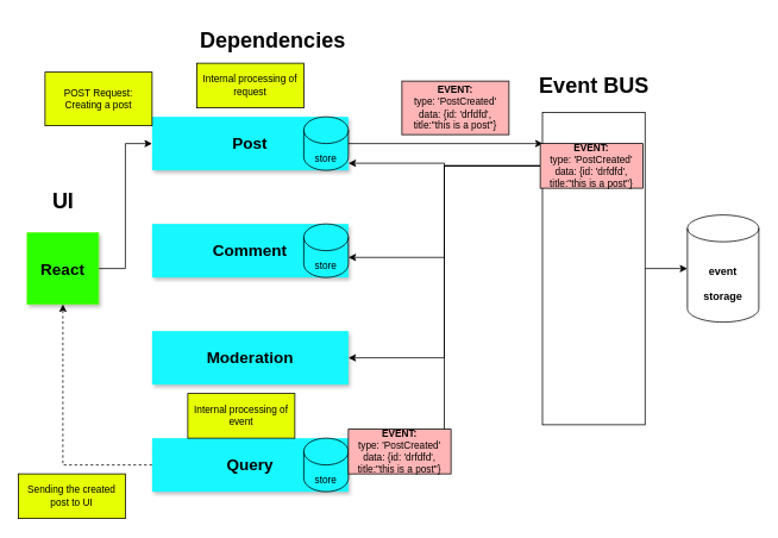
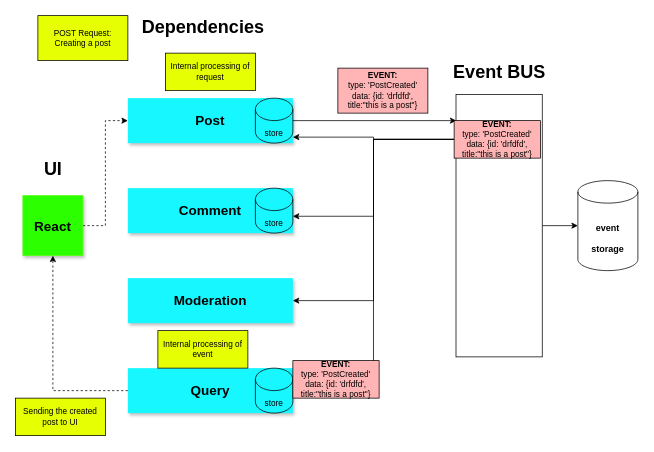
  <mxCell id="0" />
  <mxCell id="1" parent="0" />
  <mxCell id="2" style="edgeStyle=orthogonalEdgeStyle;rounded=0;orthogonalLoop=1;jettySize=auto;html=1;fontSize=12;" edge="1" parent="1" source="3" target="5"><mxGeometry relative="1" as="geometry" /></mxCell>
  <mxCell id="3" value="" style="rounded=0;whiteSpace=wrap;html=1;rotation=90;" vertex="1" parent="1"><mxGeometry x="490" y="242.5" width="350" height="115" as="geometry" /></mxCell>
  <mxCell id="4" value="&lt;b&gt;&lt;font style=&quot;font-size: 24px&quot;&gt;Event BUS&lt;/font&gt;&lt;/b&gt;" style="text;html=1;align=center;verticalAlign=middle;resizable=0;points=[];autosize=1;strokeColor=none;fillColor=none;" vertex="1" parent="1"><mxGeometry x="595" y="85" width="140" height="20" as="geometry" /></mxCell>
  <mxCell id="5" value="&lt;b&gt;&lt;font style=&quot;font-size: 12px&quot;&gt;event storage&lt;/font&gt;&lt;/b&gt;" style="shape=cylinder3;whiteSpace=wrap;html=1;boundedLbl=1;backgroundOutline=1;size=15;fontSize=24;" vertex="1" parent="1"><mxGeometry x="770" y="240" width="80" height="120" as="geometry" /></mxCell>
  <mxCell id="6" value="&lt;b&gt;&lt;font style=&quot;font-size: 18px&quot;&gt;Post&lt;/font&gt;&lt;/b&gt;" style="rounded=0;whiteSpace=wrap;html=1;fontSize=12;shadow=1;fillColor=#17F7FF;strokeColor=none;" vertex="1" parent="1"><mxGeometry x="170" y="130" width="220" height="60" as="geometry" /></mxCell>
  <mxCell id="7" value="&lt;b&gt;&lt;font style=&quot;font-size: 18px&quot;&gt;Comment&lt;/font&gt;&lt;/b&gt;" style="rounded=0;whiteSpace=wrap;html=1;fontSize=12;shadow=1;fillColor=#17F7FF;strokeColor=none;" vertex="1" parent="1"><mxGeometry x="170" y="250" width="220" height="60" as="geometry" /></mxCell>
  <mxCell id="8" value="&lt;b&gt;&lt;font style=&quot;font-size: 18px&quot;&gt;Moderation&lt;/font&gt;&lt;/b&gt;" style="rounded=0;whiteSpace=wrap;html=1;fontSize=12;shadow=1;fillColor=#17F7FF;strokeColor=none;" vertex="1" parent="1"><mxGeometry x="170" y="370" width="220" height="60" as="geometry" /></mxCell>
- <mxCell id="9" value="&lt;b&gt;&lt;font style=&quot;font-size: 24px&quot;&gt;Dependencies&lt;/font&gt;&lt;/b&gt;" style="text;html=1;align=center;verticalAlign=middle;resizable=0;points=[];autosize=1;strokeColor=none;fillColor=none;fontSize=18;" vertex="1" parent="1"><mxGeometry x="215" y="30" width="180" height="30" as="geometry" /></mxCell>
+ <mxCell id="9" value="&lt;b&gt;&lt;font style=&quot;font-size: 24px&quot;&gt;Dependencies&lt;/font&gt;&lt;/b&gt;" style="text;html=1;align=center;verticalAlign=middle;resizable=0;points=[];autosize=1;strokeColor=none;fillColor=none;fontSize=18;" vertex="1" parent="1"><mxGeometry x="180" y="20" width="180" height="30" as="geometry" /></mxCell>
  <mxCell id="10" style="edgeStyle=orthogonalEdgeStyle;rounded=0;orthogonalLoop=1;jettySize=auto;html=1;entryX=0.5;entryY=1;entryDx=0;entryDy=0;fontSize=11;dashed=1;" edge="1" parent="1" source="11" target="13"><mxGeometry relative="1" as="geometry" /></mxCell>
  <mxCell id="11" value="&lt;b&gt;&lt;font style=&quot;font-size: 18px&quot;&gt;Query&lt;/font&gt;&lt;/b&gt;" style="rounded=0;whiteSpace=wrap;html=1;fontSize=12;shadow=1;fillColor=#17F7FF;strokeColor=none;" vertex="1" parent="1"><mxGeometry x="170" y="490" width="220" height="60" as="geometry" /></mxCell>
- <mxCell id="12" style="edgeStyle=orthogonalEdgeStyle;rounded=0;orthogonalLoop=1;jettySize=auto;html=1;entryX=0;entryY=0.5;entryDx=0;entryDy=0;fontSize=11;" edge="1" parent="1" source="13" target="6"><mxGeometry relative="1" as="geometry" /></mxCell>
+ <mxCell id="12" style="edgeStyle=orthogonalEdgeStyle;rounded=0;orthogonalLoop=1;jettySize=auto;html=1;entryX=0;entryY=0.5;entryDx=0;entryDy=0;fontSize=11;dashed=1;" edge="1" parent="1" source="13" target="6"><mxGeometry relative="1" as="geometry" /></mxCell>
  <mxCell id="13" value="&lt;b&gt;&lt;font style=&quot;font-size: 18px&quot;&gt;React&lt;/font&gt;&lt;/b&gt;" style="whiteSpace=wrap;html=1;aspect=fixed;shadow=1;fontSize=24;strokeColor=#57FF0F;fillColor=#2BFF00;" vertex="1" parent="1"><mxGeometry x="30" y="260" width="80" height="80" as="geometry" /></mxCell>
  <mxCell id="14" value="&lt;b&gt;&lt;font style=&quot;font-size: 24px&quot;&gt;UI&lt;/font&gt;&lt;/b&gt;" style="text;html=1;align=center;verticalAlign=middle;resizable=0;points=[];autosize=1;strokeColor=none;fillColor=none;fontSize=18;" vertex="1" parent="1"><mxGeometry x="50" y="210" width="40" height="30" as="geometry" /></mxCell>
  <mxCell id="15" style="edgeStyle=orthogonalEdgeStyle;rounded=0;orthogonalLoop=1;jettySize=auto;html=1;entryX=0.1;entryY=0.996;entryDx=0;entryDy=0;entryPerimeter=0;fontSize=11;" edge="1" parent="1" source="16" target="3"><mxGeometry relative="1" as="geometry" /></mxCell>
  <mxCell id="16" value="&lt;font style=&quot;font-size: 11px&quot;&gt;store&lt;/font&gt;" style="shape=cylinder3;whiteSpace=wrap;html=1;boundedLbl=1;backgroundOutline=1;size=15;shadow=0;fontSize=24;strokeColor=#000000;fillColor=none;" vertex="1" parent="1"><mxGeometry x="340" y="130" width="50" height="60" as="geometry" /></mxCell>
  <mxCell id="17" value="&lt;font style=&quot;font-size: 11px&quot;&gt;store&lt;/font&gt;" style="shape=cylinder3;whiteSpace=wrap;html=1;boundedLbl=1;backgroundOutline=1;size=15;shadow=0;fontSize=24;strokeColor=#000000;fillColor=none;" vertex="1" parent="1"><mxGeometry x="340" y="250" width="50" height="60" as="geometry" /></mxCell>
  <mxCell id="18" value="&lt;font style=&quot;font-size: 11px&quot;&gt;store&lt;/font&gt;" style="shape=cylinder3;whiteSpace=wrap;html=1;boundedLbl=1;backgroundOutline=1;size=15;shadow=0;fontSize=24;strokeColor=#000000;fillColor=none;" vertex="1" parent="1"><mxGeometry x="340" y="490" width="50" height="60" as="geometry" /></mxCell>
- <mxCell id="19" value="POST Request:&lt;br&gt;Creating a post" style="rounded=0;whiteSpace=wrap;html=1;shadow=0;fontSize=11;strokeColor=#000000;fillColor=#E6FF03;" vertex="1" parent="1"><mxGeometry x="50" y="80" width="120" height="60" as="geometry" /></mxCell>
+ <mxCell id="19" value="POST Request:&lt;br&gt;Creating a post" style="rounded=0;whiteSpace=wrap;html=1;shadow=0;fontSize=11;strokeColor=#000000;fillColor=#E6FF03;" vertex="1" parent="1"><mxGeometry x="50" y="20" width="120" height="60" as="geometry" /></mxCell>
  <mxCell id="20" value="Internal processing of request" style="rounded=0;whiteSpace=wrap;html=1;shadow=0;fontSize=11;strokeColor=#000000;fillColor=#E6FF03;" vertex="1" parent="1"><mxGeometry x="220" y="70" width="120" height="50" as="geometry" /></mxCell>
  <mxCell id="21" value="&lt;b&gt;EVENT:&lt;br&gt;&lt;/b&gt;type: 'PostCreated'&lt;br&gt;data: {id: 'drfdfd', title:&quot;this is a post&quot;}" style="rounded=0;whiteSpace=wrap;html=1;shadow=0;fontSize=11;strokeColor=#000000;fillColor=#FFB5B5;" vertex="1" parent="1"><mxGeometry x="450" y="90" width="120" height="60" as="geometry" /></mxCell>
  <mxCell id="22" style="edgeStyle=orthogonalEdgeStyle;rounded=0;orthogonalLoop=1;jettySize=auto;html=1;entryX=1;entryY=0.867;entryDx=0;entryDy=0;entryPerimeter=0;fontSize=11;" edge="1" parent="1" source="26" target="16"><mxGeometry relative="1" as="geometry" /></mxCell>
  <mxCell id="23" style="edgeStyle=orthogonalEdgeStyle;rounded=0;orthogonalLoop=1;jettySize=auto;html=1;entryX=1;entryY=0;entryDx=0;entryDy=37.5;entryPerimeter=0;fontSize=11;" edge="1" parent="1" source="26" target="17"><mxGeometry relative="1" as="geometry" /></mxCell>
  <mxCell id="24" style="edgeStyle=orthogonalEdgeStyle;rounded=0;orthogonalLoop=1;jettySize=auto;html=1;entryX=1;entryY=0.5;entryDx=0;entryDy=0;fontSize=11;" edge="1" parent="1" source="26" target="8"><mxGeometry relative="1" as="geometry" /></mxCell>
  <mxCell id="25" style="edgeStyle=orthogonalEdgeStyle;rounded=0;orthogonalLoop=1;jettySize=auto;html=1;entryX=1;entryY=0.5;entryDx=0;entryDy=0;entryPerimeter=0;fontSize=11;" edge="1" parent="1" source="26" target="18"><mxGeometry relative="1" as="geometry" /></mxCell>
  <mxCell id="26" value="&lt;b&gt;EVENT:&lt;br&gt;&lt;/b&gt;type: 'PostCreated'&lt;br&gt;data: {id: 'drfdfd', title:&quot;this is a post&quot;}" style="rounded=0;whiteSpace=wrap;html=1;shadow=0;fontSize=11;strokeColor=#000000;fillColor=#FFB5B5;" vertex="1" parent="1"><mxGeometry x="605" y="160" width="115" height="50" as="geometry" /></mxCell>
  <mxCell id="27" value="&lt;b&gt;EVENT:&lt;br&gt;&lt;/b&gt;type: 'PostCreated'&lt;br&gt;data: {id: 'drfdfd', title:&quot;this is a post&quot;}" style="rounded=0;whiteSpace=wrap;html=1;shadow=0;fontSize=11;strokeColor=#000000;fillColor=#FFB5B5;" vertex="1" parent="1"><mxGeometry x="390" y="480" width="115" height="50" as="geometry" /></mxCell>
  <mxCell id="28" value="Internal processing of event" style="rounded=0;whiteSpace=wrap;html=1;shadow=0;fontSize=11;strokeColor=#000000;fillColor=#E6FF03;" vertex="1" parent="1"><mxGeometry x="210" y="440" width="120" height="50" as="geometry" /></mxCell>
  <mxCell id="29" value="Sending the created post to UI" style="rounded=0;whiteSpace=wrap;html=1;shadow=0;fontSize=11;strokeColor=#000000;fillColor=#E6FF03;" vertex="1" parent="1"><mxGeometry x="20" y="530" width="120" height="50" as="geometry" /></mxCell>
